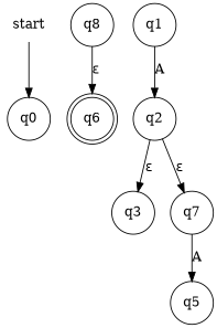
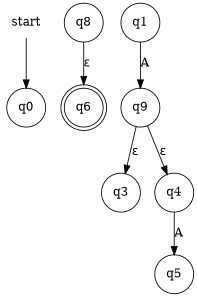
  digraph {
    node [shape=circle]
    start [shape=none]
    q0
    q6 [shape=doublecircle]
    q1
-   q2
+   q2 [label=q9]
    q3
-   q4 [label=q7]
+   q4
    q8
    q5
    start -> q0
    q1 -> q2 [label=A]
    q2 -> q3 [label="&epsilon;"]
    q2 -> q4 [label="&epsilon;"]
    q4 -> q5 [label=A]
    q8 -> q6 [label="&epsilon;"]
  }
